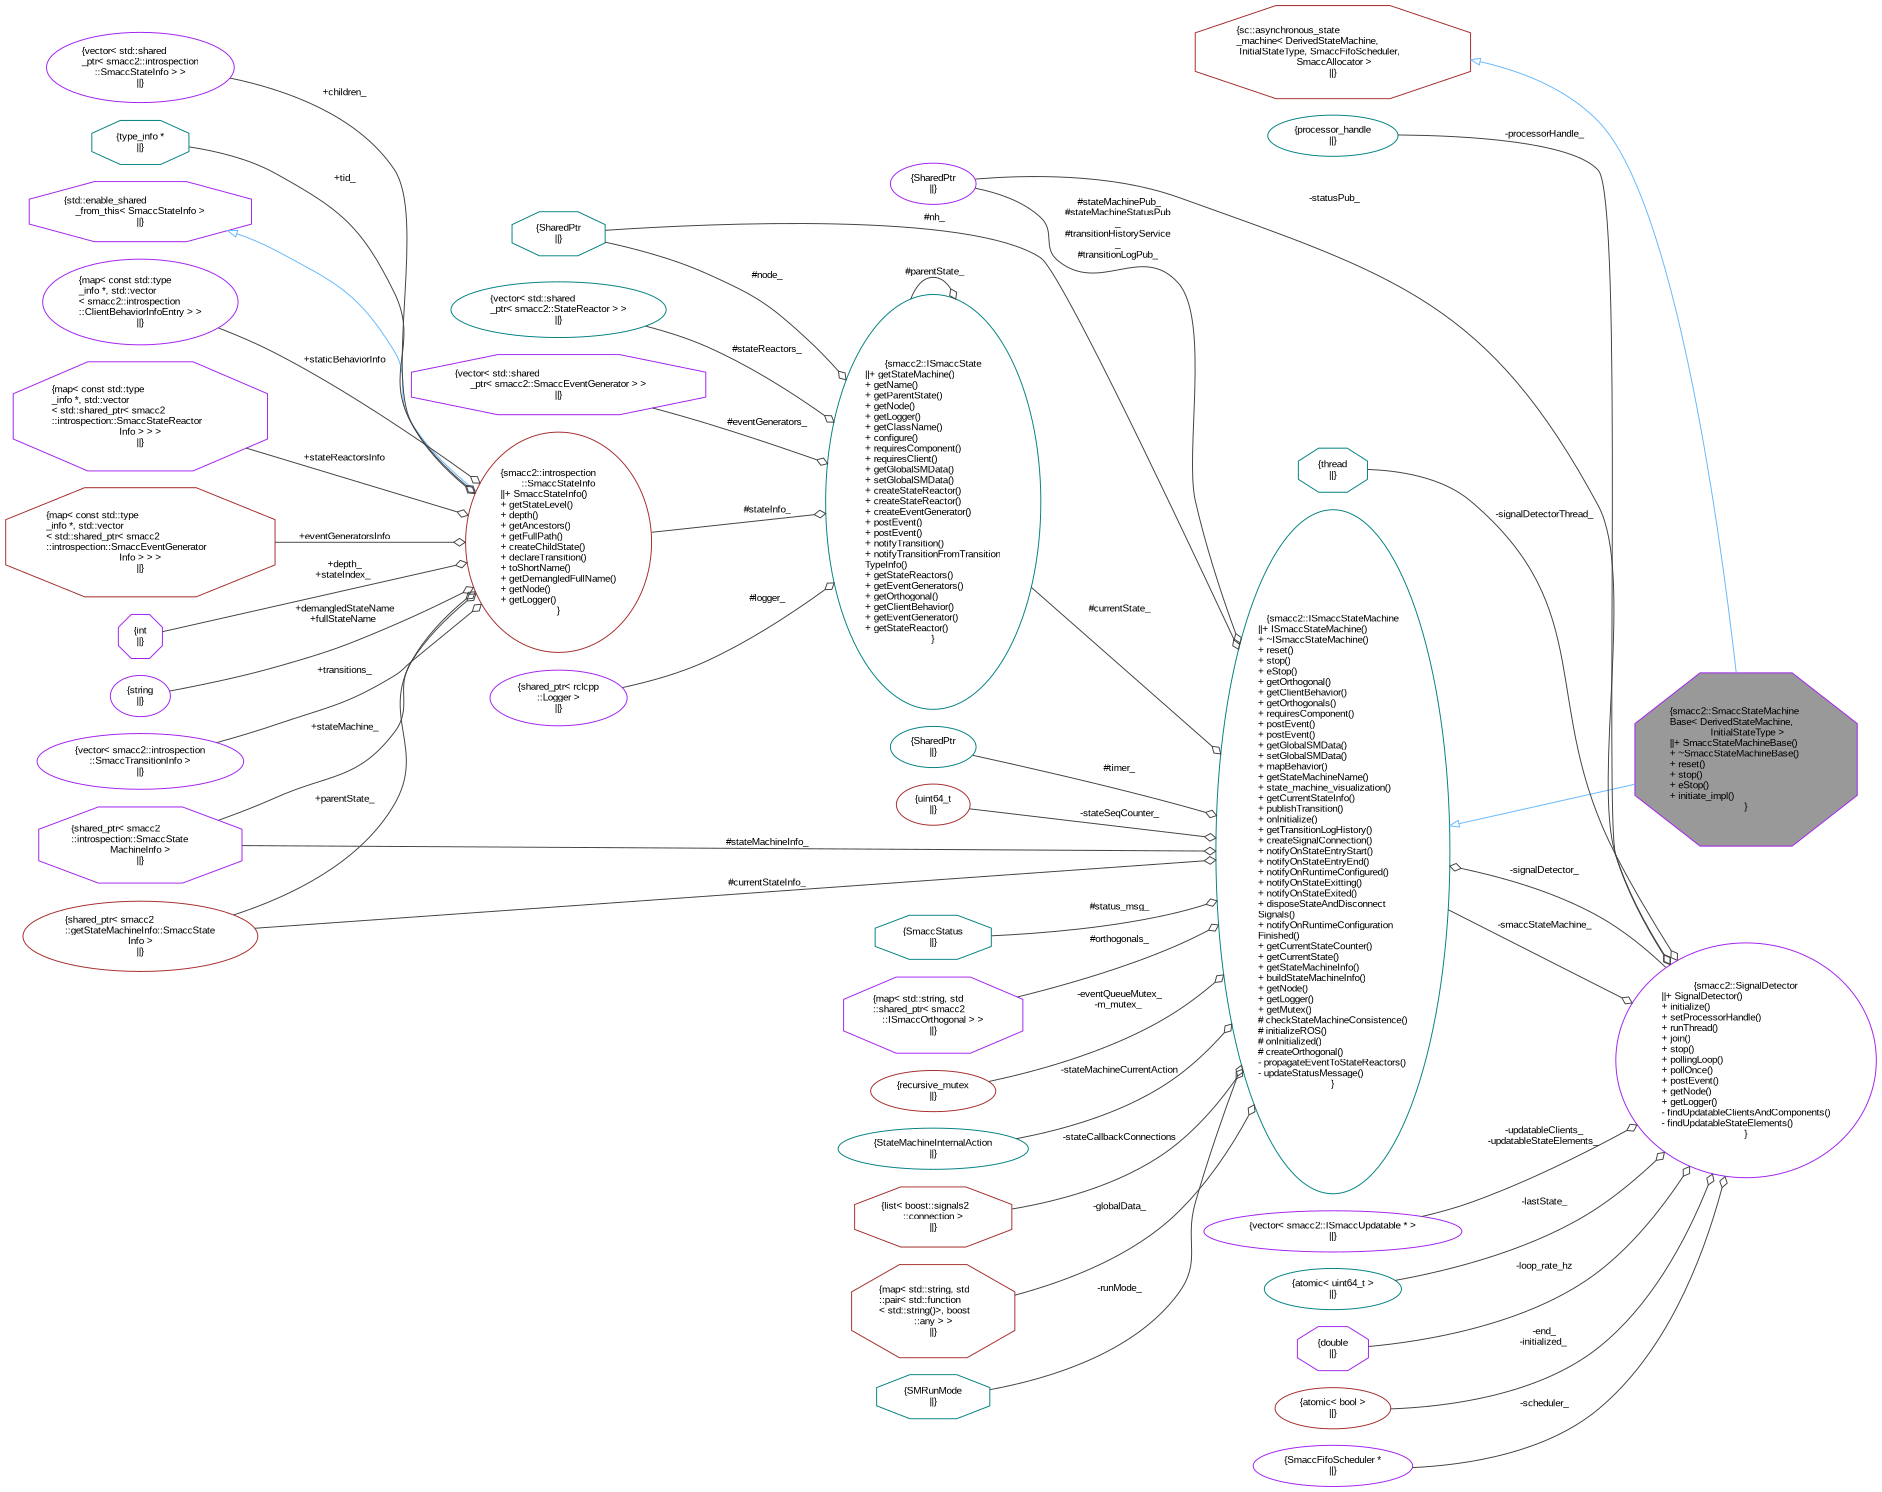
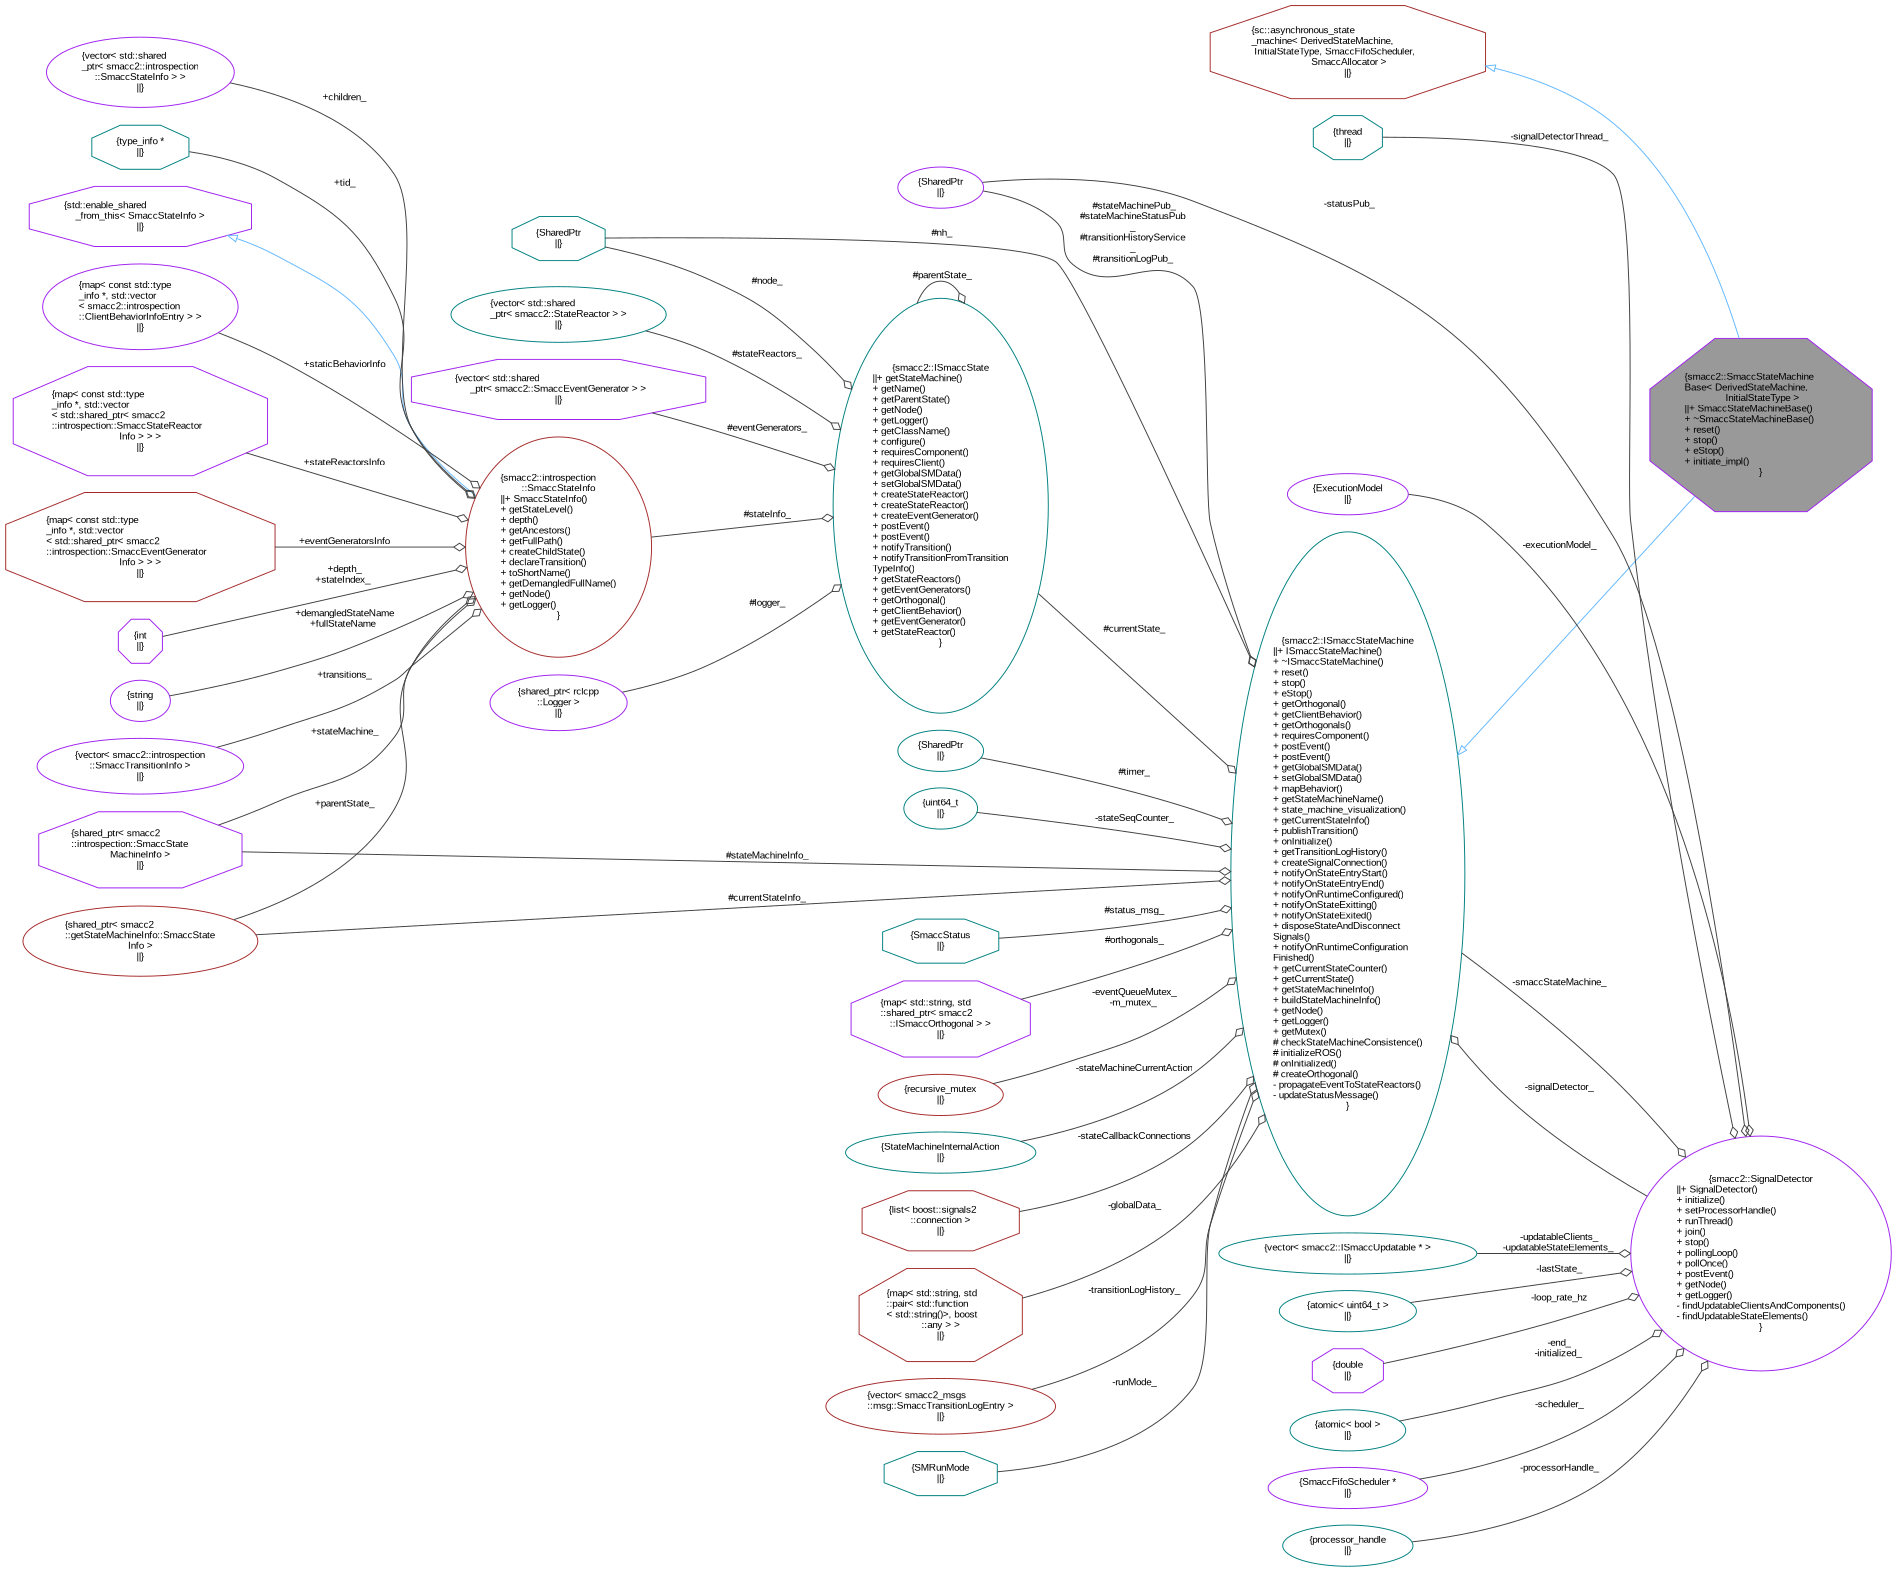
  digraph {
    fontname="Liberation Sans"
    rankdir=LR
    node [color=purple fillcolor=white fontname="Liberation Sans" fontsize=10 shape=ellipse style=filled]
    edge [color=grey25 fontname="Liberation Sans" fontsize=10 labelfontname=Helvetica labelfontsize=10 style=solid arrowhead=odiamond]
    n1 [fillcolor=grey60 fontcolor=black height=0.2 label="{smacc2::SmaccStateMachine\lBase\< DerivedStateMachine,\l InitialStateType \>\n||+ SmaccStateMachineBase()\l+ ~SmaccStateMachineBase()\l+ reset()\l+ stop()\l+ eStop()\l+ initiate_impl()\l}" shape=octagon width=0.4]
    n2 [color=teal height=0.2 label="{smacc2::ISmaccStateMachine\n||+ ISmaccStateMachine()\l+ ~ISmaccStateMachine()\l+ reset()\l+ stop()\l+ eStop()\l+ getOrthogonal()\l+ getClientBehavior()\l+ getOrthogonals()\l+ requiresComponent()\l+ postEvent()\l+ postEvent()\l+ getGlobalSMData()\l+ setGlobalSMData()\l+ mapBehavior()\l+ getStateMachineName()\l+ state_machine_visualization()\l+ getCurrentStateInfo()\l+ publishTransition()\l+ onInitialize()\l+ getTransitionLogHistory()\l+ createSignalConnection()\l+ notifyOnStateEntryStart()\l+ notifyOnStateEntryEnd()\l+ notifyOnRuntimeConfigured()\l+ notifyOnStateExitting()\l+ notifyOnStateExited()\l+ disposeStateAndDisconnect\lSignals()\l+ notifyOnRuntimeConfiguration\lFinished()\l+ getCurrentStateCounter()\l+ getCurrentState()\l+ getStateMachineInfo()\l+ buildStateMachineInfo()\l+ getNode()\l+ getLogger()\l+ getMutex()\l# checkStateMachineConsistence()\l# initializeROS()\l# onInitialized()\l# createOrthogonal()\l- propagateEventToStateReactors()\l- updateStatusMessage()\l}" width=0.4]
    n3 [height=0.2 label="{smacc2::SignalDetector\n||+ SignalDetector()\l+ initialize()\l+ setProcessorHandle()\l+ runThread()\l+ join()\l+ stop()\l+ pollingLoop()\l+ pollOnce()\l+ postEvent()\l+ getNode()\l+ getLogger()\l- findUpdatableClientsAndComponents()\l- findUpdatableStateElements()\l}" width=0.4]
    n4 [color=teal height=0.2 label="{SharedPtr\n||}" shape=octagon width=0.4]
    n5 [color=teal height=0.2 label="{smacc2::ISmaccState\n||+ getStateMachine()\l+ getName()\l+ getParentState()\l+ getNode()\l+ getLogger()\l+ getClassName()\l+ configure()\l+ requiresComponent()\l+ requiresClient()\l+ getGlobalSMData()\l+ setGlobalSMData()\l+ createStateReactor()\l+ createStateReactor()\l+ createEventGenerator()\l+ postEvent()\l+ postEvent()\l+ notifyTransition()\l+ notifyTransitionFromTransition\lTypeInfo()\l+ getStateReactors()\l+ getEventGenerators()\l+ getOrthogonal()\l+ getClientBehavior()\l+ getEventGenerator()\l+ getStateReactor()\l}" width=0.4]
    n6 [color=teal height=0.2 label="{SharedPtr\n||}" width=0.4]
    n7 [height=0.2 label="{SharedPtr\n||}" width=0.4]
    n8 [height=0.2 label="{shared_ptr\< rclcpp\l::Logger \>\n||}" width=0.4]
    n9 [color=teal height=0.2 label="{vector\< std::shared\l_ptr\< smacc2::StateReactor \> \>\n||}" width=0.4]
    n10 [height=0.2 label="{vector\< std::shared\l_ptr\< smacc2::SmaccEventGenerator \> \>\n||}" shape=octagon width=0.4]
    n11 [color=brown height=0.2 label="{smacc2::introspection\l::SmaccStateInfo\n||+ SmaccStateInfo()\l+ getStateLevel()\l+ depth()\l+ getAncestors()\l+ getFullPath()\l+ createChildState()\l+ declareTransition()\l+ toShortName()\l+ getDemangledFullName()\l+ getNode()\l+ getLogger()\l}" width=0.4]
    n12 [height=0.2 label="{std::enable_shared\l_from_this\< SmaccStateInfo \>\n||}" shape=octagon width=0.4]
    n13 [height=0.2 label="{map\< const std::type\l_info *, std::vector\l\< smacc2::introspection\l::ClientBehaviorInfoEntry \> \>\n||}" width=0.4]
    n14 [height=0.2 label="{map\< const std::type\l_info *, std::vector\l\< std::shared_ptr\< smacc2\l::introspection::SmaccStateReactor\lInfo \> \> \>\n||}" shape=octagon width=0.4]
    n15 [color=brown height=0.2 label="{map\< const std::type\l_info *, std::vector\l\< std::shared_ptr\< smacc2\l::introspection::SmaccEventGenerator\lInfo \> \> \>\n||}" shape=octagon width=0.4]
    n16 [height=0.2 label="{int\n||}" shape=octagon width=0.4]
    n17 [height=0.2 label="{string\n||}" width=0.4]
    n18 [height=0.2 label="{shared_ptr\< smacc2\l::introspection::SmaccState\lMachineInfo \>\n||}" shape=octagon width=0.4]
    n19 [color=brown height=0.2 label="{shared_ptr\< smacc2\l::getStateMachineInfo::SmaccState\lInfo \>\n||}" width=0.4]
    n20 [height=0.2 label="{vector\< smacc2::introspection\l::SmaccTransitionInfo \>\n||}" width=0.4]
    n21 [height=0.2 label="{vector\< std::shared\l_ptr\< smacc2::introspection\l::SmaccStateInfo \> \>\n||}" width=0.4]
    n22 [color=teal height=0.2 label="{type_info *\n||}" shape=octagon width=0.4]
    n23 [color=teal height=0.2 label="{SmaccStatus\n||}" shape=octagon width=0.4]
    n24 [height=0.2 label="{map\< std::string, std\l::shared_ptr\< smacc2\l::ISmaccOrthogonal \> \>\n||}" shape=octagon width=0.4]
    n25 [color=brown height=0.2 label="{recursive_mutex\n||}" width=0.4]
    n26 [color=teal height=0.2 label="{StateMachineInternalAction\n||}" width=0.4]
    n27 [color=brown height=0.2 label="{list\< boost::signals2\l::connection \>\n||}" shape=octagon width=0.4]
    n28 [color=brown height=0.2 label="{map\< std::string, std\l::pair\< std::function\l\< std::string()\>, boost\l::any \> \>\n||}" shape=octagon width=0.4]
+   n29 [color=brown height=0.2 label="{vector\< smacc2_msgs\l::msg::SmaccTransitionLogEntry \>\n||}" width=0.4]
    n30 [color=teal height=0.2 label="{SMRunMode\n||}" shape=octagon width=0.4]
-   n31 [height=0.2 label="{vector\< smacc2::ISmaccUpdatable * \>\n||}" width=0.4]
+   n31 [color=teal height=0.2 label="{vector\< smacc2::ISmaccUpdatable * \>\n||}" width=0.4]
    n32 [color=teal height=0.2 label="{atomic\< uint64_t \>\n||}" width=0.4]
    n33 [height=0.2 label="{double\n||}" shape=octagon width=0.4]
-   n34 [color=brown height=0.2 label="{atomic\< bool \>\n||}" width=0.4]
+   n34 [color=teal height=0.2 label="{atomic\< bool \>\n||}" width=0.4]
    n35 [height=0.2 label="{SmaccFifoScheduler *\n||}" width=0.4]
    n36 [color=teal height=0.2 label="{processor_handle\n||}" width=0.4]
    n37 [color=teal height=0.2 label="{thread\n||}" shape=octagon width=0.4]
-   n39 [color=brown height=0.2 label="{uint64_t\n||}" width=0.4]
+   n38 [height=0.2 label="{ExecutionModel\n||}" width=0.4]
+   n39 [color=teal height=0.2 label="{uint64_t\n||}" width=0.4]
    n40 [color=brown height=0.2 label="{sc::asynchronous_state\l_machine\< DerivedStateMachine,\l InitialStateType, SmaccFifoScheduler,\l SmaccAllocator \>\n||}" shape=octagon width=0.4]
    n2 -> n1 [arrowtail=onormal color=steelblue1 dir=back arrowhead=""]
    n2 -> n3 [label=" -smaccStateMachine_"]
    n3 -> n2 [label=" -signalDetector_"]
    n4 -> n2 [label=" #nh_"]
    n4 -> n5 [label=" #node_"]
    n5 -> n2 [label=" #currentState_"]
    n5 -> n5 [label=" #parentState_"]
    n6 -> n2 [label=" #timer_"]
    n7 -> n2 [label=" #stateMachinePub_\n#stateMachineStatusPub\l_\n#transitionHistoryService\l_\n#transitionLogPub_"]
    n7 -> n3 [label=" -statusPub_"]
    n8 -> n5 [label=" #logger_"]
    n9 -> n5 [label=" #stateReactors_"]
    n10 -> n5 [label=" #eventGenerators_"]
    n11 -> n5 [label=" #stateInfo_"]
    n12 -> n11 [arrowtail=onormal color=steelblue1 dir=back arrowhead=""]
    n13 -> n11 [label=" +staticBehaviorInfo"]
    n14 -> n11 [label=" +stateReactorsInfo"]
    n15 -> n11 [label=" +eventGeneratorsInfo"]
    n16 -> n11 [label=" +depth_\n+stateIndex_"]
    n17 -> n11 [label=" +demangledStateName\n+fullStateName"]
    n18 -> n2 [label=" #stateMachineInfo_"]
    n18 -> n11 [label=" +stateMachine_"]
    n19 -> n2 [label=" #currentStateInfo_"]
    n19 -> n11 [label=" +parentState_"]
    n20 -> n11 [label=" +transitions_"]
    n21 -> n11 [label=" +children_"]
    n22 -> n11 [label=" +tid_"]
    n23 -> n2 [label=" #status_msg_"]
    n24 -> n2 [label=" #orthogonals_"]
    n25 -> n2 [label=" -eventQueueMutex_\n-m_mutex_"]
    n26 -> n2 [label=" -stateMachineCurrentAction"]
    n27 -> n2 [label=" -stateCallbackConnections"]
    n28 -> n2 [label=" -globalData_"]
+   n29 -> n2 [label=" -transitionLogHistory_"]
    n30 -> n2 [label=" -runMode_"]
    n31 -> n3 [label=" -updatableClients_\n-updatableStateElements_"]
    n32 -> n3 [label=" -lastState_"]
    n33 -> n3 [label=" -loop_rate_hz"]
    n34 -> n3 [label=" -end_\n-initialized_"]
    n35 -> n3 [label=" -scheduler_"]
    n36 -> n3 [label=" -processorHandle_"]
    n37 -> n3 [label=" -signalDetectorThread_"]
+   n38 -> n3 [label=" -executionModel_"]
    n39 -> n2 [label=" -stateSeqCounter_"]
    n40 -> n1 [arrowtail=onormal color=steelblue1 dir=back arrowhead=""]
  }
